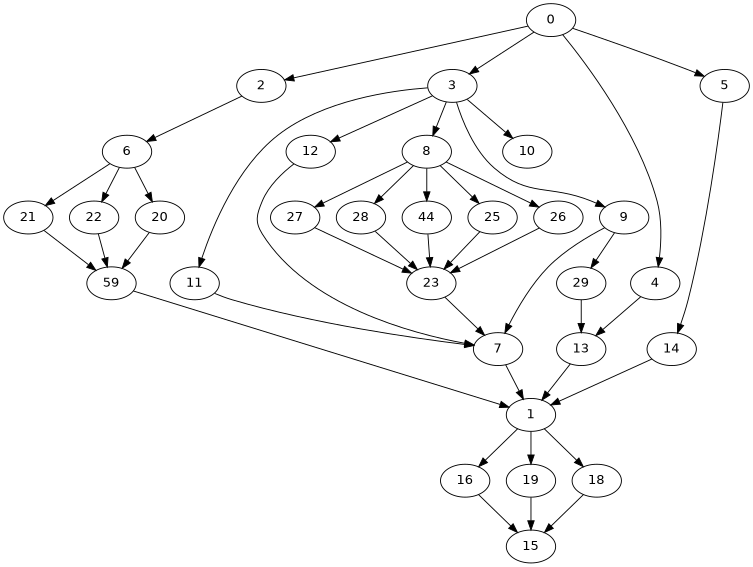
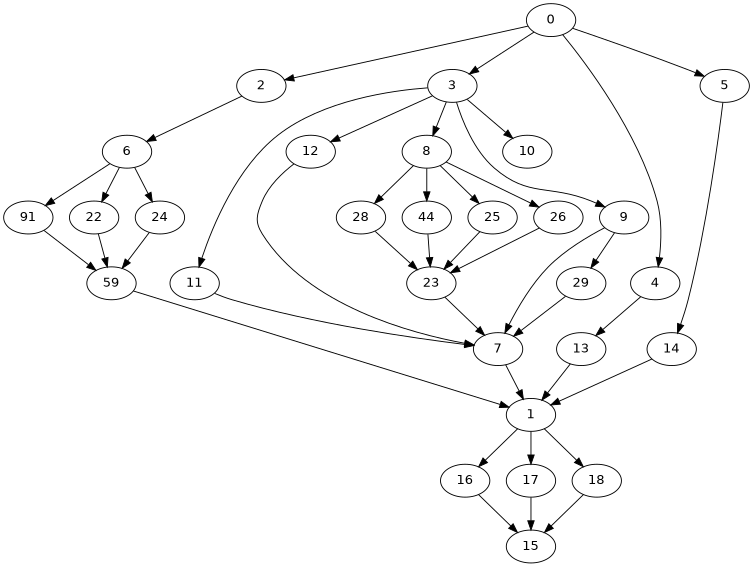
  digraph {
    fontname="DejaVu Sans"
    node [Weight=48 fontname="DejaVu Sans"]
    edge [Weight=5 fontname="DejaVu Sans"]
    0 [Weight=79]
    2
    3
    4 [Weight=111]
    5 [Weight=127]
    6 [Weight=95]
    8 [Weight=143]
    9 [Weight=127]
    10 [Weight=111]
    11
    12 [Weight=32]
    13
    14 [Weight=64]
-   20
-   21 [Weight=32]
+   20 [label=24]
+   21 [Weight=32 label=91]
    22 [Weight=64]
    n17 [Weight=95 label=44]
    25
    26 [Weight=127]
-   27 [Weight=111]
    28 [Weight=32]
    29 [Weight=127]
    7 [Weight=143]
    1 [Weight=111]
    16 [Weight=111]
-   17 [Weight=79 label=19]
+   17 [Weight=79]
    18 [Weight=64]
    15 [Weight=111]
    n29 [Weight=79 label=59]
    23 [Weight=127]
    0 -> 2 [Weight=6]
    0 -> 3
    0 -> 4 [Weight=6]
    0 -> 5 [Weight=9]
    2 -> 6 [Weight=8]
    3 -> 8 [Weight=4]
    3 -> 9 [Weight=7]
    3 -> 10
    3 -> 11 [Weight=2]
    3 -> 12 [Weight=4]
    4 -> 13
    5 -> 14 [Weight=2]
    6 -> 20 [Weight=8]
    6 -> 21 [Weight=7]
    6 -> 22 [Weight=7]
    8 -> n17
    8 -> 25 [Weight=3]
    8 -> 26 [Weight=4]
-   8 -> 27 [Weight=10]
    8 -> 28 [Weight=3]
    9 -> 29 [Weight=7]
    9 -> 7 [Weight=2]
    11 -> 7 [Weight=9]
    12 -> 7
    13 -> 1 [Weight=2]
    14 -> 1 [Weight=2]
    20 -> n29 [Weight=9]
    21 -> n29 [Weight=8]
    22 -> n29 [Weight=4]
    n17 -> 23 [Weight=7]
    25 -> 23 [Weight=8]
    26 -> 23 [Weight=10]
-   27 -> 23
    28 -> 23 [Weight=9]
-   29 -> 13
+   29 -> 7
    7 -> 1 [Weight=2]
    1 -> 16 [Weight=8]
    1 -> 17 [Weight=9]
    1 -> 18 [Weight=9]
    16 -> 15 [Weight=10]
    17 -> 15 [Weight=2]
    18 -> 15 [Weight=6]
    n29 -> 1
    23 -> 7 [Weight=6]
  }
